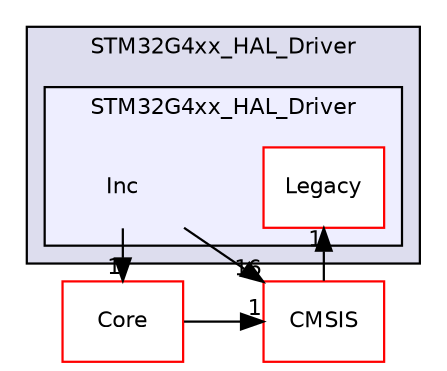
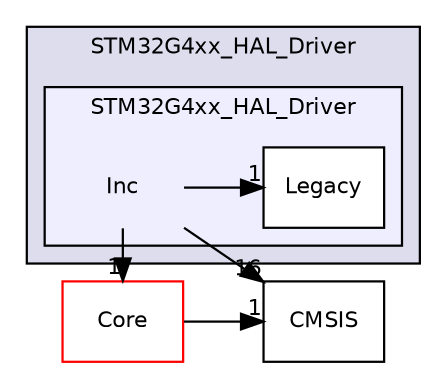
  digraph {
    compound=true
    rankdir=LR
    node [fontname=Helvetica fontsize=10 shape=box fillcolor=white style=filled]
    edge [headlabel=1 labeldistance=1.5 labelfontname=Helvetica labelfontsize=10]
    n1 [label=Inc shape=plaintext fillcolor="" style=""]
-   n2 [label=Legacy color=red]
+   n2 [label=Legacy]
    n3 [color=red label=Core]
-   n4 [color=red label=CMSIS]
+   n4 [color=black label=CMSIS]
    subgraph cluster_1 {
      bgcolor="#ddddee"
      fontname=Helvetica
      fontsize=10
      label=STM32G4xx_HAL_Driver
      pencolor=black
      subgraph cluster_2 {
        bgcolor="#eeeeff"
        fontname=Helvetica
        fontsize=10
        pencolor=black
        n1
        n2
      }
    }
-   n4 -> n2
+   n1 -> n2
    n1 -> n3
    n1 -> n4 [headlabel=16]
    n3 -> n4
  }
